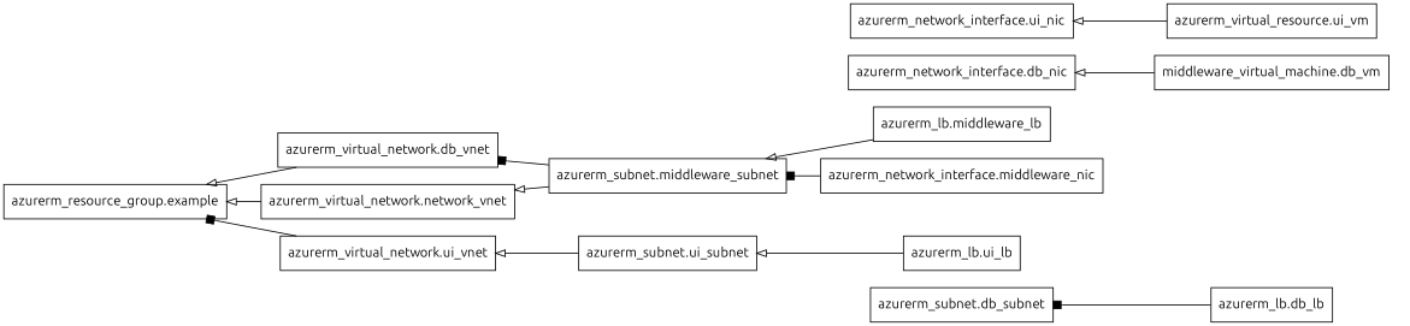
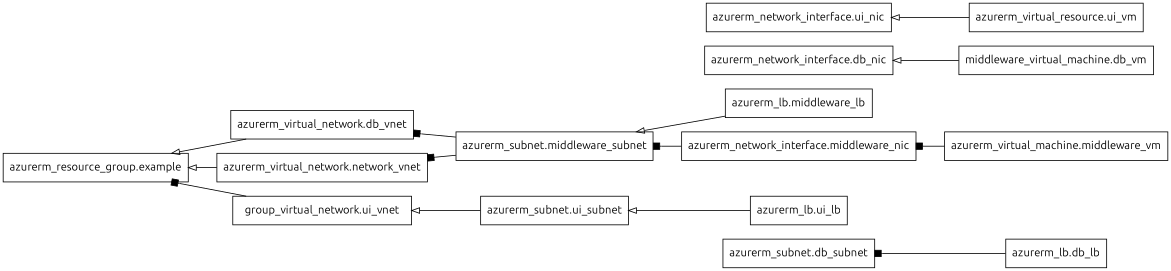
  digraph {
    fontname=Ubuntu
    rankdir=RL
    node [fontname=Ubuntu shape=rect]
    edge [arrowhead=onormal fontname=Ubuntu]
    n1 [label="azurerm_lb.db_lb"]
    n2 [label="azurerm_subnet.db_subnet"]
    n3 [label="azurerm_lb.middleware_lb"]
    n4 [label="azurerm_subnet.middleware_subnet"]
    n5 [label="azurerm_virtual_network.db_vnet"]
    n6 [label="azurerm_virtual_network.network_vnet"]
    n7 [label="azurerm_lb.ui_lb"]
    n8 [label="azurerm_subnet.ui_subnet"]
-   n9 [label="azurerm_virtual_network.ui_vnet"]
+   n9 [label="group_virtual_network.ui_vnet"]
    n10 [label="azurerm_network_interface.db_nic"]
    n11 [label="azurerm_network_interface.middleware_nic"]
    n12 [label="azurerm_network_interface.ui_nic"]
    n13 [label="azurerm_resource_group.example"]
    n14 [label="middleware_virtual_machine.db_vm"]
+   n15 [label="azurerm_virtual_machine.middleware_vm"]
    n16 [label="azurerm_virtual_resource.ui_vm"]
    n1 -> n2 [arrowhead=box]
    n3 -> n4
    n4 -> n5 [arrowhead=box]
-   n4 -> n6
+   n4 -> n6 [arrowhead=box]
    n5 -> n13
    n6 -> n13
    n7 -> n8
    n8 -> n9
    n9 -> n13 [arrowhead=box]
    n11 -> n4 [arrowhead=box]
    n14 -> n10
+   n15 -> n11 [arrowhead=box]
    n16 -> n12
  }
